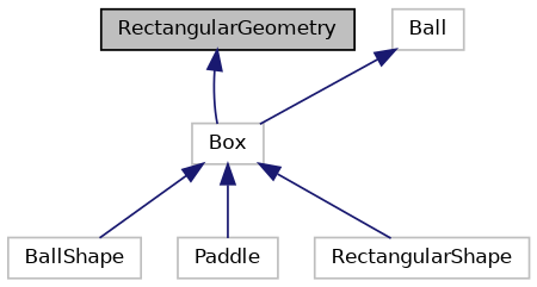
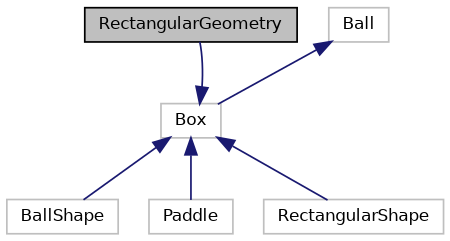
  digraph {
    node [color=grey75 fillcolor=white fontname=Helvetica fontsize=10 shape=record style=filled]
    edge [color=midnightblue dir=back fontname=Helvetica fontsize=10 labelfontname=Helvetica labelfontsize=10 style=solid]
    n1 [color=black fillcolor=grey75 fontcolor=black height=0.2 label=RectangularGeometry width=0.4]
    n2 [height=0.2 label=Box width=0.4]
    n3 [height=0.2 label=BallShape width=0.4]
    n4 [height=0.2 label=Paddle width=0.4]
    n5 [height=0.2 label=RectangularShape width=0.4]
    n6 [height=0.2 label=Ball width=0.4]
-   n1 -> n2
+   n2 -> n1
    n2 -> n3
    n2 -> n4
    n2 -> n5
    n6 -> n2
  }
